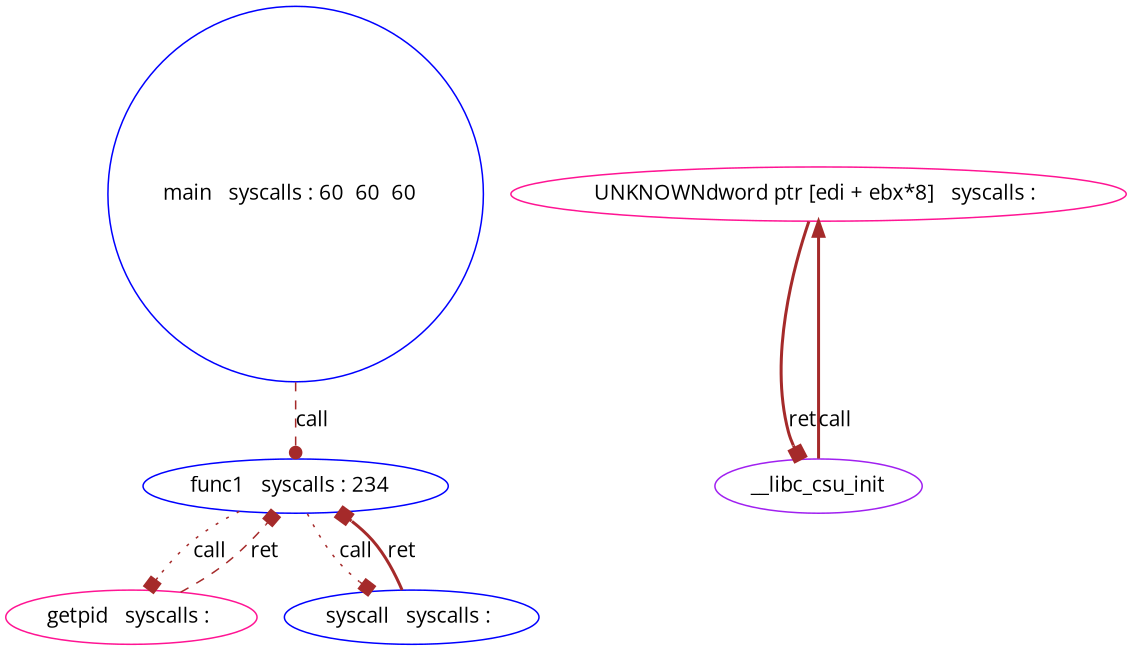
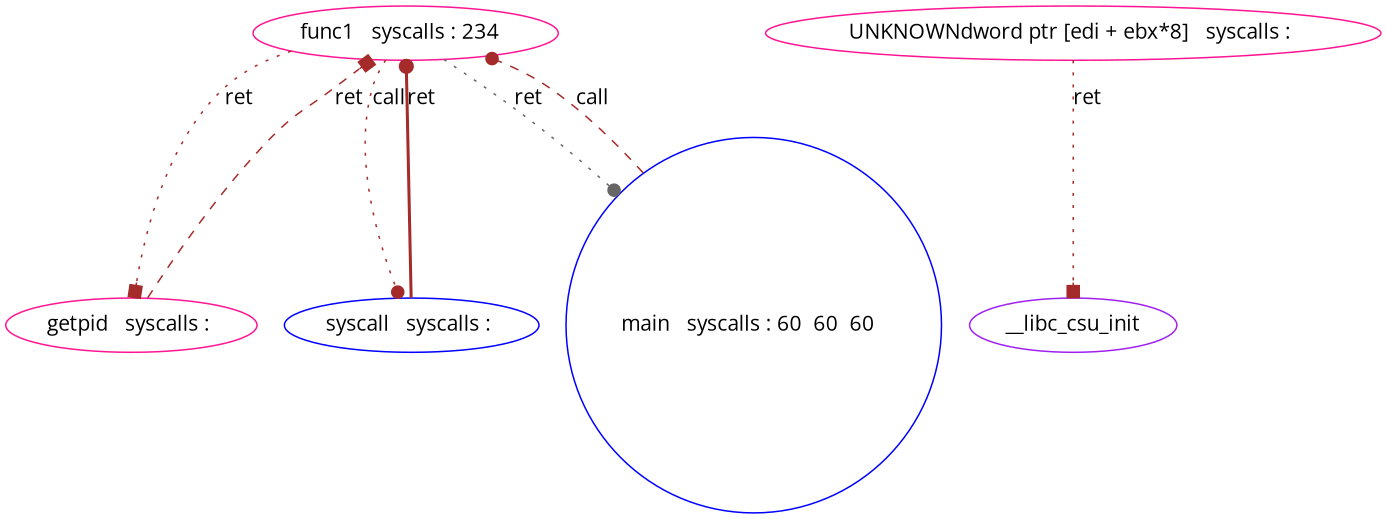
  digraph {
    fontname="Open Sans"
    node [attrs="   syscalls : " color=blue fontname="Open Sans"]
    edge [arrowhead=dot color=brown fontname="Open Sans" style=dotted]
-   n1 [attrs="   syscalls : 234  " label="func1   syscalls : 234  "]
+   n1 [attrs="   syscalls : 234  " color=deeppink label="func1   syscalls : 234  "]
    n2 [color=deeppink label="getpid   syscalls : "]
    n3 [label="syscall   syscalls : "]
    n4 [attrs="   syscalls : 60  60  60  " label="main   syscalls : 60  60  60  " shape=circle]
    n5 [color=deeppink label="UNKNOWNdword ptr [edi + ebx*8]   syscalls : "]
    __libc_csu_init [color=purple attrs=""]
-   n1 -> n2 [arrowhead=box label=call]
-   n1 -> n3 [arrowhead=box label=call]
+   n1 -> n2 [arrowhead=box label=ret]
+   n1 -> n3 [label=call]
+   n1 -> n4 [color=gray40 label=ret]
    n2 -> n1 [arrowhead=box label=ret style=dashed]
-   n3 -> n1 [arrowhead=box label=ret style=bold]
+   n3 -> n1 [label=ret style=bold]
    n4 -> n1 [label=call style=dashed]
-   n5 -> __libc_csu_init [arrowhead=box label=ret style=bold]
-   __libc_csu_init -> n5 [arrowhead=normal label=call style=bold]
+   n5 -> __libc_csu_init [arrowhead=box label=ret]
  }
